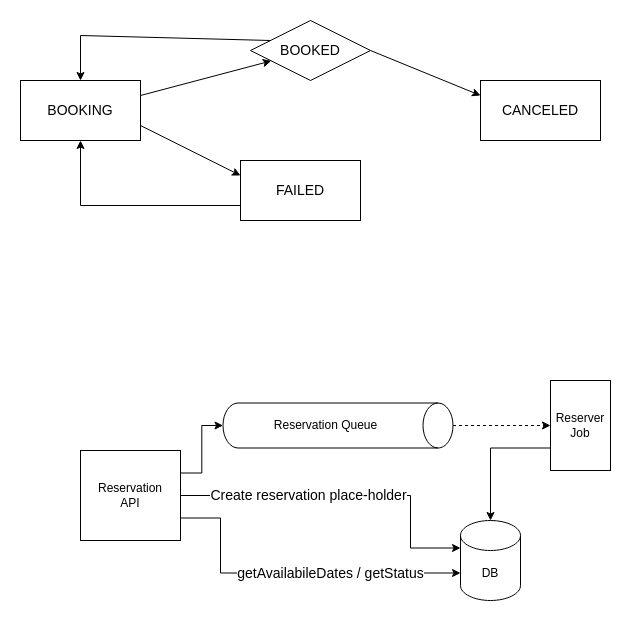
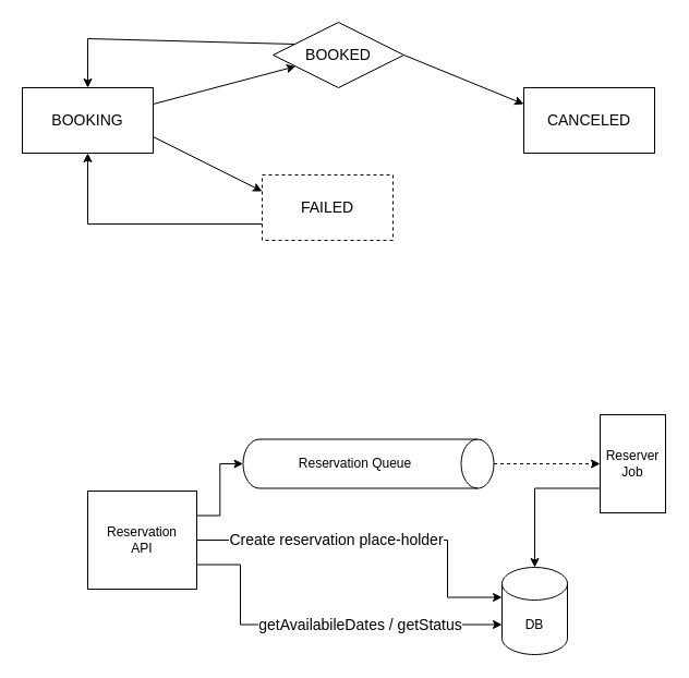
  <mxCell id="0" />
  <mxCell id="1" parent="0" />
  <mxCell id="2" value="DB" style="shape=cylinder3;whiteSpace=wrap;html=1;boundedLbl=1;backgroundOutline=1;size=15;" parent="1" vertex="1"><mxGeometry x="460" y="520" width="60" height="80" as="geometry" /></mxCell>
  <mxCell id="3" style="edgeStyle=orthogonalEdgeStyle;rounded=0;orthogonalLoop=1;jettySize=auto;html=1;exitX=1;exitY=0.5;exitDx=0;exitDy=0;entryX=0;entryY=0;entryDx=0;entryDy=27.5;entryPerimeter=0;" edge="1" parent="1" source="7" target="2"><mxGeometry relative="1" as="geometry"><Array as="points"><mxPoint x="410" y="495" /><mxPoint x="410" y="548" /></Array></mxGeometry></mxCell>
  <mxCell id="4" value="Create reservation place-holder" style="edgeLabel;html=1;align=center;verticalAlign=middle;resizable=0;points=[];fontSize=14;" vertex="1" connectable="0" parent="3"><mxGeometry x="-0.238" y="2" relative="1" as="geometry"><mxPoint y="1" as="offset" /></mxGeometry></mxCell>
  <mxCell id="5" style="edgeStyle=orthogonalEdgeStyle;rounded=0;orthogonalLoop=1;jettySize=auto;html=1;exitX=1;exitY=0.25;exitDx=0;exitDy=0;entryX=0.5;entryY=1;entryDx=0;entryDy=0;entryPerimeter=0;" edge="1" parent="1" source="7" target="9"><mxGeometry relative="1" as="geometry" /></mxCell>
  <mxCell id="6" value="getAvailabileDates / getStatus" style="edgeStyle=orthogonalEdgeStyle;rounded=0;orthogonalLoop=1;jettySize=auto;html=1;exitX=1;exitY=0.75;exitDx=0;exitDy=0;entryX=0;entryY=0;entryDx=0;entryDy=52.5;entryPerimeter=0;fontSize=14;" edge="1" parent="1" source="7" target="2"><mxGeometry x="0.224" relative="1" as="geometry"><Array as="points"><mxPoint x="220" y="518" /><mxPoint x="220" y="573" /></Array><mxPoint as="offset" /></mxGeometry></mxCell>
  <mxCell id="7" value="Reservation&lt;br&gt;API" style="rounded=0;whiteSpace=wrap;html=1;" vertex="1" parent="1"><mxGeometry x="80" y="450" width="100" height="90" as="geometry" /></mxCell>
  <mxCell id="8" style="edgeStyle=orthogonalEdgeStyle;rounded=0;orthogonalLoop=1;jettySize=auto;html=1;exitX=0.5;exitY=0;exitDx=0;exitDy=0;exitPerimeter=0;entryX=0;entryY=0.5;entryDx=0;entryDy=0;dashed=1;" edge="1" parent="1" source="9" target="11"><mxGeometry relative="1" as="geometry" /></mxCell>
  <mxCell id="9" value="Reservation Queue" style="shape=cylinder3;whiteSpace=wrap;html=1;boundedLbl=1;backgroundOutline=1;size=15;rotation=90;horizontal=0;" vertex="1" parent="1"><mxGeometry x="315" y="310" width="45" height="230" as="geometry" /></mxCell>
  <mxCell id="10" style="edgeStyle=orthogonalEdgeStyle;rounded=0;orthogonalLoop=1;jettySize=auto;html=1;exitX=0;exitY=0.75;exitDx=0;exitDy=0;entryX=0.5;entryY=0;entryDx=0;entryDy=0;entryPerimeter=0;" edge="1" parent="1" source="11" target="2"><mxGeometry relative="1" as="geometry" /></mxCell>
  <mxCell id="11" value="Reserver Job" style="rounded=0;whiteSpace=wrap;html=1;" vertex="1" parent="1"><mxGeometry x="550" y="380" width="60" height="90" as="geometry" /></mxCell>
  <mxCell id="12" style="rounded=0;orthogonalLoop=1;jettySize=auto;html=1;exitX=1;exitY=0.25;exitDx=0;exitDy=0;fontSize=14;" edge="1" parent="1" source="13" target="14"><mxGeometry relative="1" as="geometry" /></mxCell>
  <mxCell id="13" value="BOOKING" style="rounded=0;whiteSpace=wrap;html=1;fontSize=14;" vertex="1" parent="1"><mxGeometry x="20" y="80" width="120" height="60" as="geometry" /></mxCell>
  <mxCell id="14" value="BOOKED" style="rhombus;whiteSpace=wrap;html=1;fontSize=14;" vertex="1" parent="1"><mxGeometry x="250" y="20" width="120" height="60" as="geometry" /></mxCell>
- <mxCell id="15" value="FAILED" style="rounded=0;whiteSpace=wrap;html=1;fontSize=14;" vertex="1" parent="1"><mxGeometry x="240" y="160" width="120" height="60" as="geometry" /></mxCell>
+ <mxCell id="15" value="FAILED" style="rounded=0;whiteSpace=wrap;html=1;fontSize=14;dashed=1;" vertex="1" parent="1"><mxGeometry x="240" y="160" width="120" height="60" as="geometry" /></mxCell>
  <mxCell id="16" value="CANCELED" style="rounded=0;whiteSpace=wrap;html=1;fontSize=14;" vertex="1" parent="1"><mxGeometry x="480" y="80" width="120" height="60" as="geometry" /></mxCell>
  <mxCell id="17" style="rounded=0;orthogonalLoop=1;jettySize=auto;html=1;exitX=1;exitY=0.75;exitDx=0;exitDy=0;fontSize=14;entryX=0;entryY=0.25;entryDx=0;entryDy=0;" edge="1" parent="1" source="13" target="15"><mxGeometry relative="1" as="geometry"><mxPoint x="150" y="105" as="sourcePoint" /><mxPoint x="260" y="75.882" as="targetPoint" /></mxGeometry></mxCell>
  <mxCell id="18" style="rounded=0;orthogonalLoop=1;jettySize=auto;html=1;exitX=1;exitY=0.5;exitDx=0;exitDy=0;fontSize=14;entryX=0;entryY=0.25;entryDx=0;entryDy=0;" edge="1" parent="1" source="14" target="16"><mxGeometry relative="1" as="geometry"><mxPoint x="150" y="135" as="sourcePoint" /><mxPoint x="250" y="185" as="targetPoint" /></mxGeometry></mxCell>
  <mxCell id="19" style="rounded=0;orthogonalLoop=1;jettySize=auto;html=1;exitX=0;exitY=0.75;exitDx=0;exitDy=0;fontSize=14;entryX=0.5;entryY=1;entryDx=0;entryDy=0;" edge="1" parent="1" source="15" target="13"><mxGeometry relative="1" as="geometry"><mxPoint x="160" y="145" as="sourcePoint" /><mxPoint x="260" y="195" as="targetPoint" /><Array as="points"><mxPoint x="80" y="205" /></Array></mxGeometry></mxCell>
  <mxCell id="20" style="rounded=0;orthogonalLoop=1;jettySize=auto;html=1;exitX=0;exitY=0.25;exitDx=0;exitDy=0;fontSize=14;entryX=0.5;entryY=0;entryDx=0;entryDy=0;entryPerimeter=0;" edge="1" parent="1" source="14" target="13"><mxGeometry relative="1" as="geometry"><mxPoint x="170" y="155" as="sourcePoint" /><mxPoint x="270" y="205" as="targetPoint" /><Array as="points"><mxPoint x="80" y="35" /></Array></mxGeometry></mxCell>
